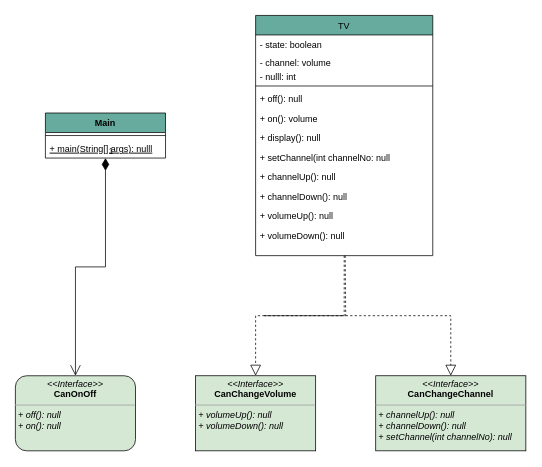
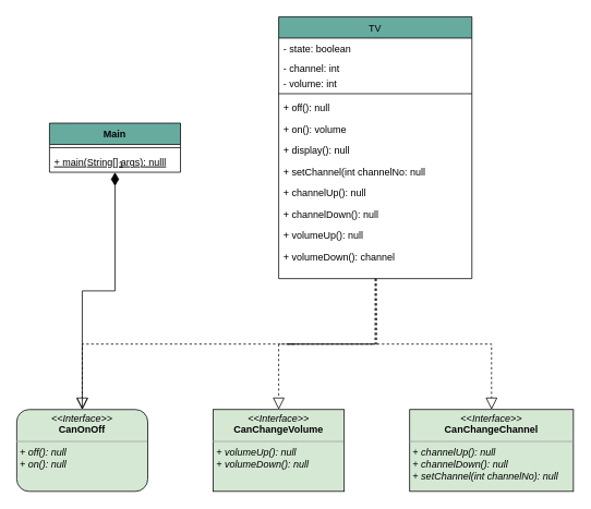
  <mxCell id="0" />
  <mxCell id="1" parent="0" />
  <mxCell id="2" value="TV" style="swimlane;fontStyle=0;align=center;verticalAlign=top;childLayout=stackLayout;horizontal=1;startSize=26;horizontalStack=0;resizeParent=1;resizeLast=0;collapsible=1;marginBottom=0;rounded=0;shadow=0;strokeWidth=1;fillColor=#67AB9F;" parent="1" vertex="1"><mxGeometry x="340" y="20" width="236" height="320" as="geometry"><mxRectangle x="311" y="80" width="160" height="26" as="alternateBounds" /></mxGeometry></mxCell>
  <mxCell id="3" value="- state: boolean" style="text;align=left;verticalAlign=top;spacingLeft=4;spacingRight=4;overflow=hidden;rotatable=0;points=[[0,0.5],[1,0.5]];portConstraint=eastwest;" parent="2" vertex="1"><mxGeometry y="26" width="236" height="24" as="geometry" /></mxCell>
- <mxCell id="4" value="- channel: volume" style="text;align=left;verticalAlign=top;spacingLeft=4;spacingRight=4;overflow=hidden;rotatable=0;points=[[0,0.5],[1,0.5]];portConstraint=eastwest;rounded=0;shadow=0;html=0;" parent="2" vertex="1"><mxGeometry y="50" width="236" height="18" as="geometry" /></mxCell>
- <mxCell id="5" value="- nulll: int" style="text;align=left;verticalAlign=top;spacingLeft=4;spacingRight=4;overflow=hidden;rotatable=0;points=[[0,0.5],[1,0.5]];portConstraint=eastwest;rounded=0;shadow=0;html=0;" parent="2" vertex="1"><mxGeometry y="68" width="236" height="22" as="geometry" /></mxCell>
+ <mxCell id="4" value="- channel: int" style="text;align=left;verticalAlign=top;spacingLeft=4;spacingRight=4;overflow=hidden;rotatable=0;points=[[0,0.5],[1,0.5]];portConstraint=eastwest;rounded=0;shadow=0;html=0;" parent="2" vertex="1"><mxGeometry y="50" width="236" height="18" as="geometry" /></mxCell>
+ <mxCell id="5" value="- volume: int" style="text;align=left;verticalAlign=top;spacingLeft=4;spacingRight=4;overflow=hidden;rotatable=0;points=[[0,0.5],[1,0.5]];portConstraint=eastwest;rounded=0;shadow=0;html=0;" parent="2" vertex="1"><mxGeometry y="68" width="236" height="22" as="geometry" /></mxCell>
  <mxCell id="6" value="" style="line;html=1;strokeWidth=1;align=left;verticalAlign=middle;spacingTop=-1;spacingLeft=3;spacingRight=3;rotatable=0;labelPosition=right;points=[];portConstraint=eastwest;" parent="2" vertex="1"><mxGeometry y="90" width="236" height="8" as="geometry" /></mxCell>
  <mxCell id="7" value="+ off(): null" style="text;align=left;verticalAlign=top;spacingLeft=4;spacingRight=4;overflow=hidden;rotatable=0;points=[[0,0.5],[1,0.5]];portConstraint=eastwest;" vertex="1" parent="2"><mxGeometry y="98" width="236" height="26" as="geometry" /></mxCell>
  <mxCell id="8" value="+ on(): volume" style="text;align=left;verticalAlign=top;spacingLeft=4;spacingRight=4;overflow=hidden;rotatable=0;points=[[0,0.5],[1,0.5]];portConstraint=eastwest;" parent="2" vertex="1"><mxGeometry y="124" width="236" height="26" as="geometry" /></mxCell>
  <mxCell id="9" value="+ display(): null" style="text;align=left;verticalAlign=top;spacingLeft=4;spacingRight=4;overflow=hidden;rotatable=0;points=[[0,0.5],[1,0.5]];portConstraint=eastwest;" vertex="1" parent="2"><mxGeometry y="150" width="236" height="26" as="geometry" /></mxCell>
  <mxCell id="10" value="+ setChannel(int channelNo: null" style="text;align=left;verticalAlign=top;spacingLeft=4;spacingRight=4;overflow=hidden;rotatable=0;points=[[0,0.5],[1,0.5]];portConstraint=eastwest;" vertex="1" parent="2"><mxGeometry y="176" width="236" height="26" as="geometry" /></mxCell>
  <mxCell id="11" value="+ channelUp(): null" style="text;align=left;verticalAlign=top;spacingLeft=4;spacingRight=4;overflow=hidden;rotatable=0;points=[[0,0.5],[1,0.5]];portConstraint=eastwest;" vertex="1" parent="2"><mxGeometry y="202" width="236" height="26" as="geometry" /></mxCell>
  <mxCell id="12" value="+ channelDown(): null" style="text;align=left;verticalAlign=top;spacingLeft=4;spacingRight=4;overflow=hidden;rotatable=0;points=[[0,0.5],[1,0.5]];portConstraint=eastwest;" vertex="1" parent="2"><mxGeometry y="228" width="236" height="26" as="geometry" /></mxCell>
  <mxCell id="13" value="+ volumeUp(): null" style="text;align=left;verticalAlign=top;spacingLeft=4;spacingRight=4;overflow=hidden;rotatable=0;points=[[0,0.5],[1,0.5]];portConstraint=eastwest;" vertex="1" parent="2"><mxGeometry y="254" width="236" height="26" as="geometry" /></mxCell>
- <mxCell id="14" value="+ volumeDown(): null" style="text;align=left;verticalAlign=top;spacingLeft=4;spacingRight=4;overflow=hidden;rotatable=0;points=[[0,0.5],[1,0.5]];portConstraint=eastwest;" vertex="1" parent="2"><mxGeometry y="280" width="236" height="26" as="geometry" /></mxCell>
+ <mxCell id="14" value="+ volumeDown(): channel" style="text;align=left;verticalAlign=top;spacingLeft=4;spacingRight=4;overflow=hidden;rotatable=0;points=[[0,0.5],[1,0.5]];portConstraint=eastwest;" vertex="1" parent="2"><mxGeometry y="280" width="236" height="26" as="geometry" /></mxCell>
  <mxCell id="15" value="&lt;p style=&quot;margin:0px;margin-top:4px;text-align:center;&quot;&gt;&lt;font color=&quot;#000000&quot;&gt;&lt;i&gt;&amp;lt;&amp;lt;Interface&amp;gt;&amp;gt;&lt;/i&gt;&lt;br&gt;&lt;b&gt;CanChangeChannel&lt;/b&gt;&lt;/font&gt;&lt;/p&gt;&lt;hr size=&quot;1&quot;&gt;&lt;p style=&quot;margin:0px;margin-left:4px;&quot;&gt;&lt;i&gt;&lt;font color=&quot;#000000&quot;&gt;+ channelUp(): null&lt;br&gt;+ channelDown(): null&lt;br&gt;+ setChannel(int channelNo): null&lt;/font&gt;&lt;/i&gt;&lt;/p&gt;" style="verticalAlign=top;align=left;overflow=fill;fontSize=12;fontFamily=Helvetica;html=1;fillColor=#D5E8D4;" vertex="1" parent="1"><mxGeometry x="500" y="500" width="200" height="100" as="geometry" /></mxCell>
  <mxCell id="16" value="&lt;p style=&quot;margin:0px;margin-top:4px;text-align:center;&quot;&gt;&lt;font color=&quot;#000000&quot;&gt;&lt;i&gt;&amp;lt;&amp;lt;Interface&amp;gt;&amp;gt;&lt;/i&gt;&lt;br&gt;&lt;b&gt;CanChangeVolume&lt;/b&gt;&lt;/font&gt;&lt;/p&gt;&lt;hr size=&quot;1&quot;&gt;&lt;p style=&quot;margin:0px;margin-left:4px;&quot;&gt;&lt;i&gt;&lt;font color=&quot;#000000&quot;&gt;+ volumeUp(): null&lt;br&gt;+ volumeDown(): null&lt;/font&gt;&lt;/i&gt;&lt;br&gt;&lt;/p&gt;" style="verticalAlign=top;align=left;overflow=fill;fontSize=12;fontFamily=Helvetica;html=1;fillColor=#D5E8D4;" vertex="1" parent="1"><mxGeometry x="260" y="500" width="160" height="100" as="geometry" /></mxCell>
  <mxCell id="17" value="&lt;p style=&quot;margin:0px;margin-top:4px;text-align:center;&quot;&gt;&lt;font color=&quot;#000000&quot;&gt;&lt;i&gt;&amp;lt;&amp;lt;Interface&amp;gt;&amp;gt;&lt;/i&gt;&lt;br&gt;&lt;b&gt;CanOnOff&lt;/b&gt;&lt;/font&gt;&lt;/p&gt;&lt;hr size=&quot;1&quot;&gt;&lt;p style=&quot;margin:0px;margin-left:4px;&quot;&gt;&lt;i&gt;&lt;font color=&quot;#000000&quot;&gt;+ off(): null&lt;br&gt;+ on(): null&lt;/font&gt;&lt;/i&gt;&lt;/p&gt;" style="verticalAlign=top;align=left;overflow=fill;fontSize=12;fontFamily=Helvetica;html=1;fillColor=#D5E8D4;strokeColor=#000000;rounded=1;" vertex="1" parent="1"><mxGeometry x="20" y="500" width="160" height="100" as="geometry" /></mxCell>
  <mxCell id="18" value="" style="endArrow=block;dashed=1;endFill=0;endSize=12;html=1;rounded=0;" edge="1" parent="1" source="2" target="16"><mxGeometry width="160" relative="1" as="geometry"><mxPoint x="220" y="400" as="sourcePoint" /><mxPoint x="380" y="400" as="targetPoint" /><Array as="points"><mxPoint x="458" y="420" /><mxPoint x="350" y="420" /><mxPoint x="340" y="420" /></Array></mxGeometry></mxCell>
+ <mxCell id="19" value="" style="endArrow=block;dashed=1;endFill=0;endSize=12;html=1;rounded=0;" edge="1" parent="1" source="2" target="17"><mxGeometry width="160" relative="1" as="geometry"><mxPoint x="20" y="390" as="sourcePoint" /><mxPoint x="180" y="390" as="targetPoint" /><Array as="points"><mxPoint x="458" y="420" /><mxPoint x="350" y="420" /><mxPoint x="360" y="420" /><mxPoint x="100" y="420" /></Array></mxGeometry></mxCell>
  <mxCell id="20" value="" style="endArrow=block;dashed=1;endFill=0;endSize=12;html=1;rounded=0;" edge="1" parent="1" source="2" target="15"><mxGeometry width="160" relative="1" as="geometry"><mxPoint x="430" y="370" as="sourcePoint" /><mxPoint x="590" y="370" as="targetPoint" /><Array as="points"><mxPoint x="460" y="420" /><mxPoint x="350" y="420" /><mxPoint x="600" y="420" /></Array></mxGeometry></mxCell>
  <mxCell id="21" value="1" style="endArrow=open;html=1;endSize=12;startArrow=diamondThin;startSize=14;startFill=1;edgeStyle=orthogonalEdgeStyle;align=left;verticalAlign=bottom;rounded=0;" edge="1" parent="1" source="22" target="17"><mxGeometry x="-1" y="3" relative="1" as="geometry"><mxPoint x="200" y="180" as="sourcePoint" /><mxPoint x="340" y="190" as="targetPoint" /></mxGeometry></mxCell>
  <mxCell id="22" value="Main" style="swimlane;fontStyle=1;align=center;verticalAlign=top;childLayout=stackLayout;horizontal=1;startSize=26;horizontalStack=0;resizeParent=1;resizeParentMax=0;resizeLast=0;collapsible=1;marginBottom=0;fillColor=#67AB9F;" vertex="1" parent="1"><mxGeometry x="60" y="150" width="160" height="60" as="geometry" /></mxCell>
  <mxCell id="23" value="" style="line;strokeWidth=1;fillColor=none;align=left;verticalAlign=middle;spacingTop=-1;spacingLeft=3;spacingRight=3;rotatable=0;labelPosition=right;points=[];portConstraint=eastwest;strokeColor=inherit;" vertex="1" parent="22"><mxGeometry y="26" width="160" height="8" as="geometry" /></mxCell>
  <mxCell id="24" value="+ main(String[] args): nulll" style="text;strokeColor=none;fillColor=none;align=left;verticalAlign=top;spacingLeft=4;spacingRight=4;overflow=hidden;rotatable=0;points=[[0,0.5],[1,0.5]];portConstraint=eastwest;fontStyle=4" vertex="1" parent="22"><mxGeometry y="34" width="160" height="26" as="geometry" /></mxCell>
